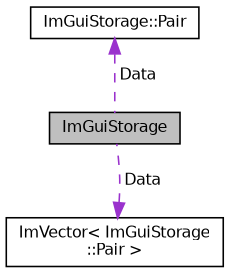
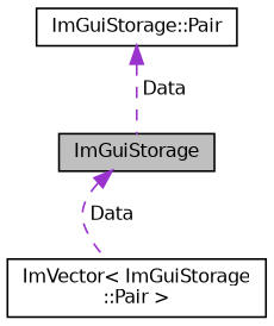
  digraph {
    node [color=black fillcolor=white fontname=Helvetica fontsize=10 shape=record style=filled]
    edge [color=darkorchid3 dir=back fontname=Helvetica fontsize=10 labelfontname=Helvetica labelfontsize=10 style=dashed]
    n1 [fillcolor=grey75 fontcolor=black height=0.2 label=ImGuiStorage width=0.4]
    n2 [height=0.2 label="ImVector\< ImGuiStorage\l::Pair \>" width=0.4]
    n3 [height=0.2 label="ImGuiStorage::Pair" width=0.4]
-   n2 -> n1 [label=" Data"]
+   n1 -> n2 [label=" Data"]
    n3 -> n1 [label=" Data"]
  }
